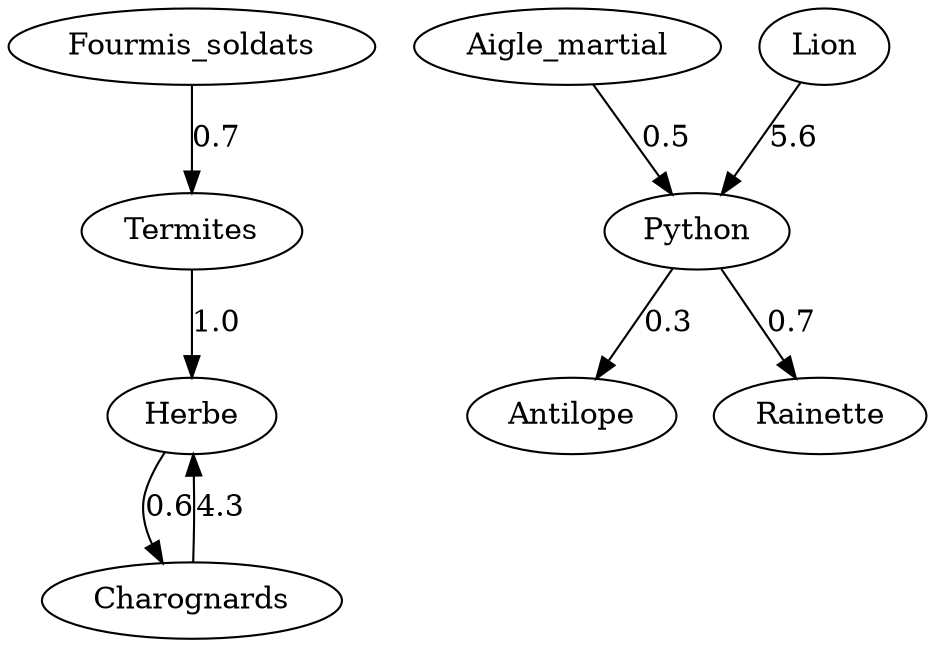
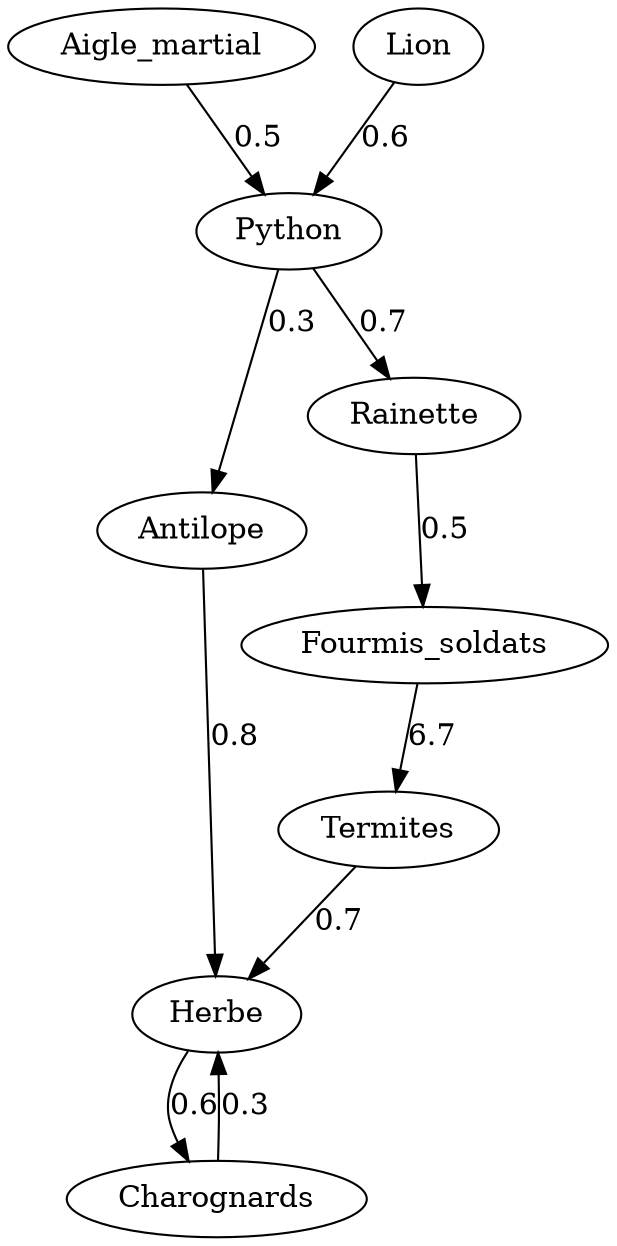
  digraph {
    Herbe
    Charognards
    Termites
    Antilope
    Fourmis_soldats
    Rainette
    Python
    Aigle_martial
    Lion
    Herbe -> Charognards [label=0.6]
-   Charognards -> Herbe [label=4.3]
-   Termites -> Herbe [label=1.0]
-   Fourmis_soldats -> Termites [label=0.7]
+   Charognards -> Herbe [label=0.3]
+   Termites -> Herbe [label=0.7]
+   Antilope -> Herbe [label=0.8]
+   Fourmis_soldats -> Termites [label=6.7]
+   Rainette -> Fourmis_soldats [label=0.5]
    Python -> Antilope [label=0.3]
    Python -> Rainette [label=0.7]
    Aigle_martial -> Python [label=0.5]
-   Lion -> Python [label=5.6]
+   Lion -> Python [label=0.6]
  }
